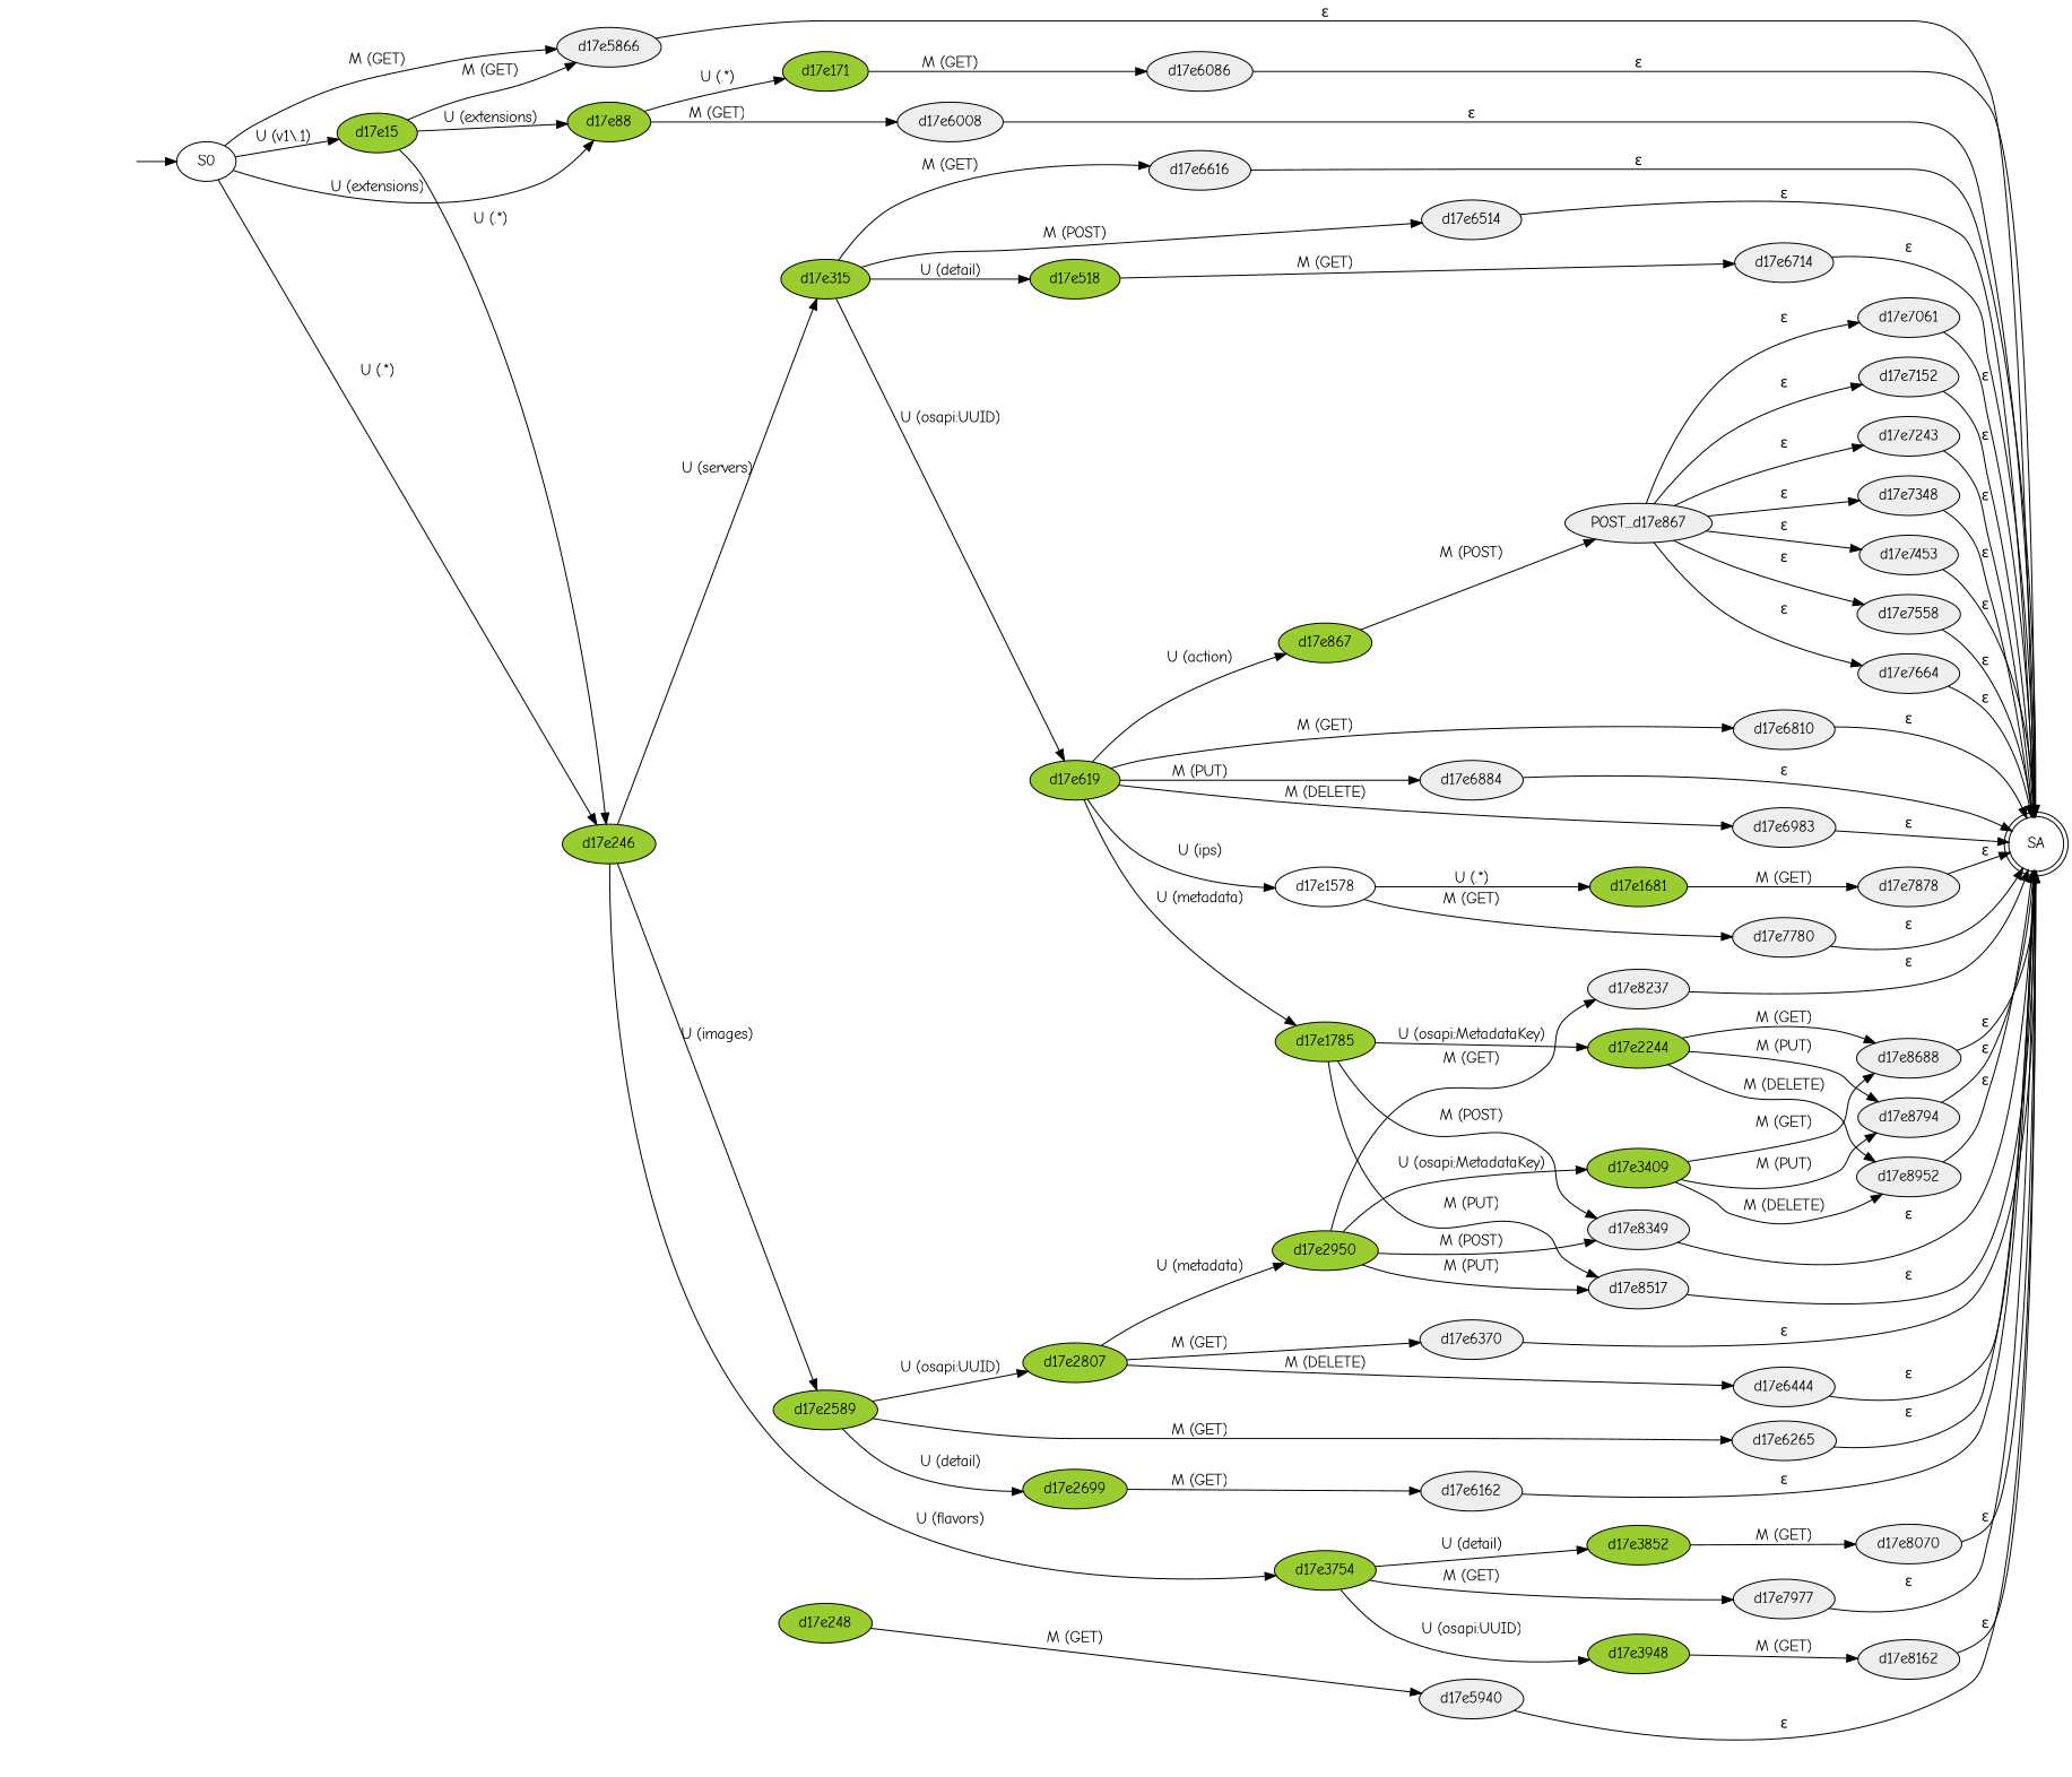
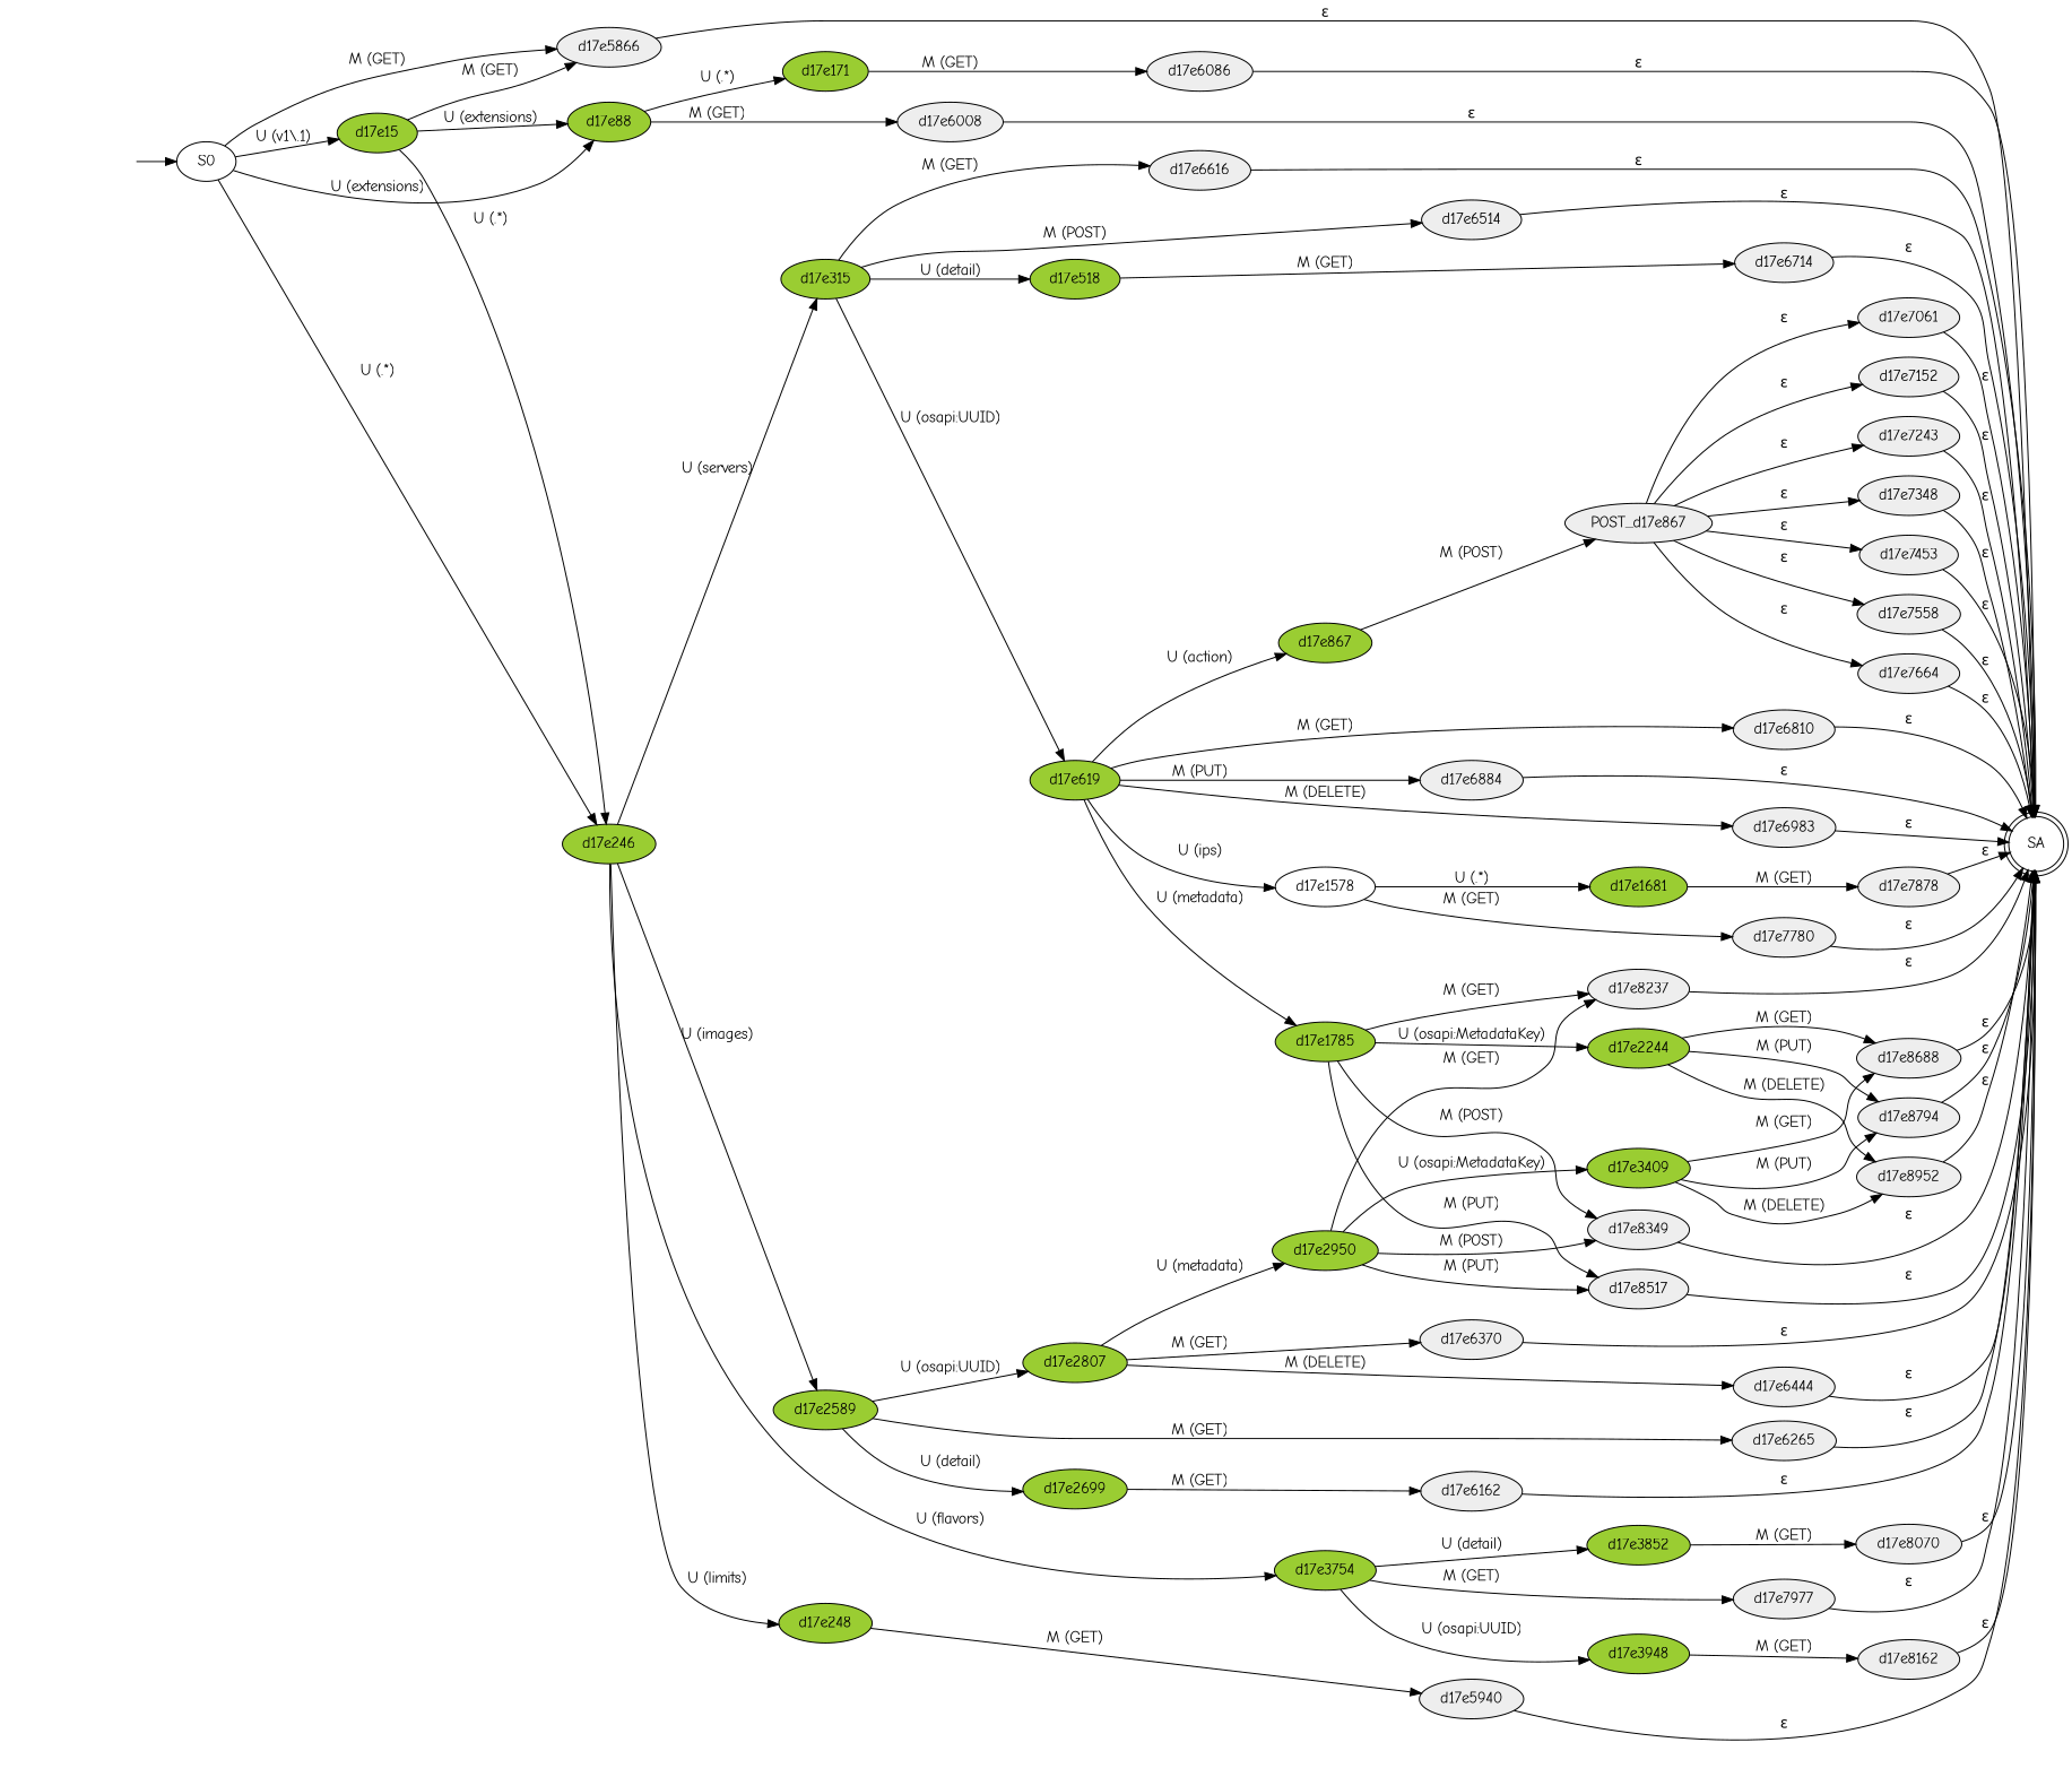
  digraph {
    fontname="Comic Neue"
    labelloc=b
    rankdir=LR
    node [fillcolor="#EEEEEE" fontname="Comic Neue" shape=ellipse style=filled]
    edge [fontname="Comic Neue"]
    REAL_START [style=invis]
    n2 [fillcolor=white label=S0]
    n3 [fillcolor=yellowgreen label=d17e15]
    n4 [fillcolor=yellowgreen label=d17e88]
    n5 [fillcolor=yellowgreen label=d17e246]
    n6 [label=d17e5866]
    n7 [fillcolor=yellowgreen label=d17e171]
    n8 [label=d17e6008]
    n9 [fillcolor=yellowgreen label=d17e248]
    n10 [fillcolor=yellowgreen label=d17e315]
    n11 [fillcolor=yellowgreen label=d17e2589]
    n12 [fillcolor=yellowgreen label=d17e3754]
    n13 [fillcolor=white label=SA shape=doublecircle]
    n14 [label=d17e6086]
    n15 [label=d17e5940]
    n16 [fillcolor=yellowgreen label=d17e518]
    n17 [fillcolor=yellowgreen label=d17e619]
    n18 [label=d17e6616]
    n19 [label=d17e6514]
    n20 [fillcolor=yellowgreen label=d17e2699]
    n21 [fillcolor=yellowgreen label=d17e2807]
    n22 [label=d17e6265]
    n23 [fillcolor=yellowgreen label=d17e3852]
    n24 [fillcolor=yellowgreen label=d17e3948]
    n25 [label=d17e7977]
    n26 [label=d17e6714]
    n27 [fillcolor=yellowgreen label=d17e867]
    n28 [fillcolor=white label=d17e1578]
    n29 [fillcolor=yellowgreen label=d17e1785]
    n30 [label=d17e6810]
    n31 [label=d17e6884]
    n32 [label=d17e6983]
    n33 [label=d17e6162]
    n34 [fillcolor=yellowgreen label=d17e2950]
    n35 [label=d17e6370]
    n36 [label=d17e6444]
    n37 [label=d17e8070]
    n38 [label=d17e8162]
    n39 [label=POST_d17e867]
    n40 [fillcolor=yellowgreen label=d17e1681]
    n41 [label=d17e7780]
    n42 [fillcolor=yellowgreen label=d17e2244]
    n43 [label=d17e8517]
    n44 [label=d17e8349]
    n45 [label=d17e8237]
    n46 [label=d17e7061]
    n47 [label=d17e7152]
    n48 [label=d17e7243]
    n49 [label=d17e7348]
    n50 [label=d17e7453]
    n51 [label=d17e7558]
    n52 [label=d17e7664]
    n53 [label=d17e7878]
    n54 [label=d17e8688]
    n55 [label=d17e8794]
    n56 [label=d17e8952]
    n57 [fillcolor=yellowgreen label=d17e3409]
    subgraph sub_1 {
      rank=source
      REAL_START
    }
    subgraph sub_2 {
      rank=same
      n2
    }
    REAL_START -> n2
    n2 -> n3 [label="U (v1\\.1)"]
    n2 -> n4 [label="U (extensions)"]
    n2 -> n5 [label="U (.*)"]
    n2 -> n6 [label="M (GET)"]
    n3 -> n4 [label="U (extensions)"]
    n3 -> n5 [label="U (.*)"]
    n3 -> n6 [label="M (GET)"]
    n4 -> n7 [label="U (.*)"]
    n4 -> n8 [label="M (GET)"]
+   n5 -> n9 [label="U (limits)"]
    n5 -> n10 [label="U (servers)"]
    n5 -> n11 [label="U (images)"]
    n5 -> n12 [label="U (flavors)"]
    n6 -> n13 [label="ε"]
    n7 -> n14 [label="M (GET)"]
    n8 -> n13 [label="ε"]
    n9 -> n15 [label="M (GET)"]
    n10 -> n16 [label="U (detail)"]
    n10 -> n17 [label="U (osapi:UUID)"]
    n10 -> n18 [label="M (GET)"]
    n10 -> n19 [label="M (POST)"]
    n11 -> n20 [label="U (detail)"]
    n11 -> n21 [label="U (osapi:UUID)"]
    n11 -> n22 [label="M (GET)"]
    n12 -> n23 [label="U (detail)"]
    n12 -> n24 [label="U (osapi:UUID)"]
    n12 -> n25 [label="M (GET)"]
    n14 -> n13 [label="ε"]
    n15 -> n13 [label="ε"]
    n16 -> n26 [label="M (GET)"]
    n17 -> n27 [label="U (action)"]
    n17 -> n28 [label="U (ips)"]
    n17 -> n29 [label="U (metadata)"]
    n17 -> n30 [label="M (GET)"]
    n17 -> n31 [label="M (PUT)"]
    n17 -> n32 [label="M (DELETE)"]
    n18 -> n13 [label="ε"]
    n19 -> n13 [label="ε"]
    n20 -> n33 [label="M (GET)"]
    n21 -> n34 [label="U (metadata)"]
    n21 -> n35 [label="M (GET)"]
    n21 -> n36 [label="M (DELETE)"]
    n22 -> n13 [label="ε"]
    n23 -> n37 [label="M (GET)"]
    n24 -> n38 [label="M (GET)"]
    n25 -> n13 [label="ε"]
    n26 -> n13 [label="ε"]
    n27 -> n39 [label="M (POST)"]
    n28 -> n40 [label="U (.*)"]
    n28 -> n41 [label="M (GET)"]
    n29 -> n42 [label="U (osapi:MetadataKey)"]
    n29 -> n43 [label="M (PUT)"]
    n29 -> n44 [label="M (POST)"]
+   n29 -> n45 [label="M (GET)"]
    n30 -> n13 [label="ε"]
    n31 -> n13 [label="ε"]
    n32 -> n13 [label="ε"]
    n33 -> n13 [label="ε"]
    n34 -> n43 [label="M (PUT)"]
    n34 -> n44 [label="M (POST)"]
    n34 -> n45 [label="M (GET)"]
    n34 -> n57 [label="U (osapi:MetadataKey)"]
    n35 -> n13 [label="ε"]
    n36 -> n13 [label="ε"]
    n37 -> n13 [label="ε"]
    n38 -> n13 [label="ε"]
    n39 -> n46 [label="ε"]
    n39 -> n47 [label="ε"]
    n39 -> n48 [label="ε"]
    n39 -> n49 [label="ε"]
    n39 -> n50 [label="ε"]
    n39 -> n51 [label="ε"]
    n39 -> n52 [label="ε"]
    n40 -> n53 [label="M (GET)"]
    n41 -> n13 [label="ε"]
    n42 -> n54 [label="M (GET)"]
    n42 -> n55 [label="M (PUT)"]
    n42 -> n56 [label="M (DELETE)"]
    n43 -> n13 [label="ε"]
    n44 -> n13 [label="ε"]
    n45 -> n13 [label="ε"]
    n46 -> n13 [label="ε"]
    n47 -> n13 [label="ε"]
    n48 -> n13 [label="ε"]
    n49 -> n13 [label="ε"]
    n50 -> n13 [label="ε"]
    n51 -> n13 [label="ε"]
    n52 -> n13 [label="ε"]
    n53 -> n13 [label="ε"]
    n54 -> n13 [label="ε"]
    n55 -> n13 [label="ε"]
    n56 -> n13 [label="ε"]
    n57 -> n54 [label="M (GET)"]
    n57 -> n55 [label="M (PUT)"]
    n57 -> n56 [label="M (DELETE)"]
  }
